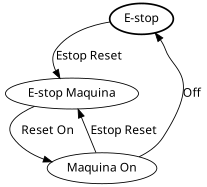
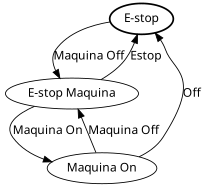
  digraph {
    fontname="Noto Sans"
    node [fontname="Noto Sans"]
    edge [fontname="Noto Sans"]
    "E-stop" [style=bold]
    n2 [label="E-stop Maquina"]
    "Maquina On"
-   "E-stop" -> n2 [label="Estop Reset"]
-   n2 -> "Maquina On" [label="Reset On"]
+   "E-stop" -> n2 [label="Maquina Off"]
+   n2 -> "E-stop" [label=Estop]
+   n2 -> "Maquina On" [label="Maquina On"]
    "Maquina On" -> "E-stop" [label=Off]
-   "Maquina On" -> n2 [label="Estop Reset"]
+   "Maquina On" -> n2 [label="Maquina Off"]
  }
